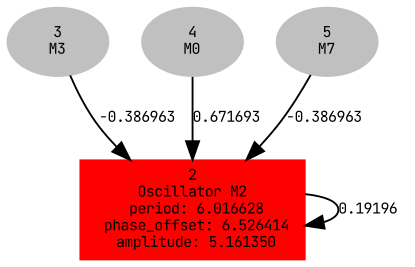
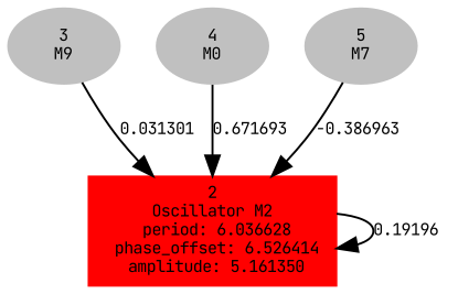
  digraph {
    fontname="JetBrains Mono"
    forcelabels=true
    node [color=grey fontname="JetBrains Mono" fontsize=8 style=filled]
    edge [fontname="JetBrains Mono" fontsize=8]
-   n1 [color=red label=<2<BR />Oscillator M2<BR /> period: 6.016628<BR /> phase_offset: 6.526414<BR /> amplitude: 5.161350> shape=box]
-   n2 [label=<3<BR/>M3>]
+   n1 [color=red label=<2<BR />Oscillator M2<BR /> period: 6.036628<BR /> phase_offset: 6.526414<BR /> amplitude: 5.161350> shape=box]
+   n2 [label=<3<BR/>M9>]
    n3 [label=<4<BR/>M0>]
    n4 [label=<5<BR/>M7>]
    n1 -> n1 [label="0.19196 "]
-   n2 -> n1 [label="-0.386963 "]
+   n2 -> n1 [label="0.031301 "]
    n3 -> n1 [label="0.671693 "]
    n4 -> n1 [label="-0.386963 "]
  }
